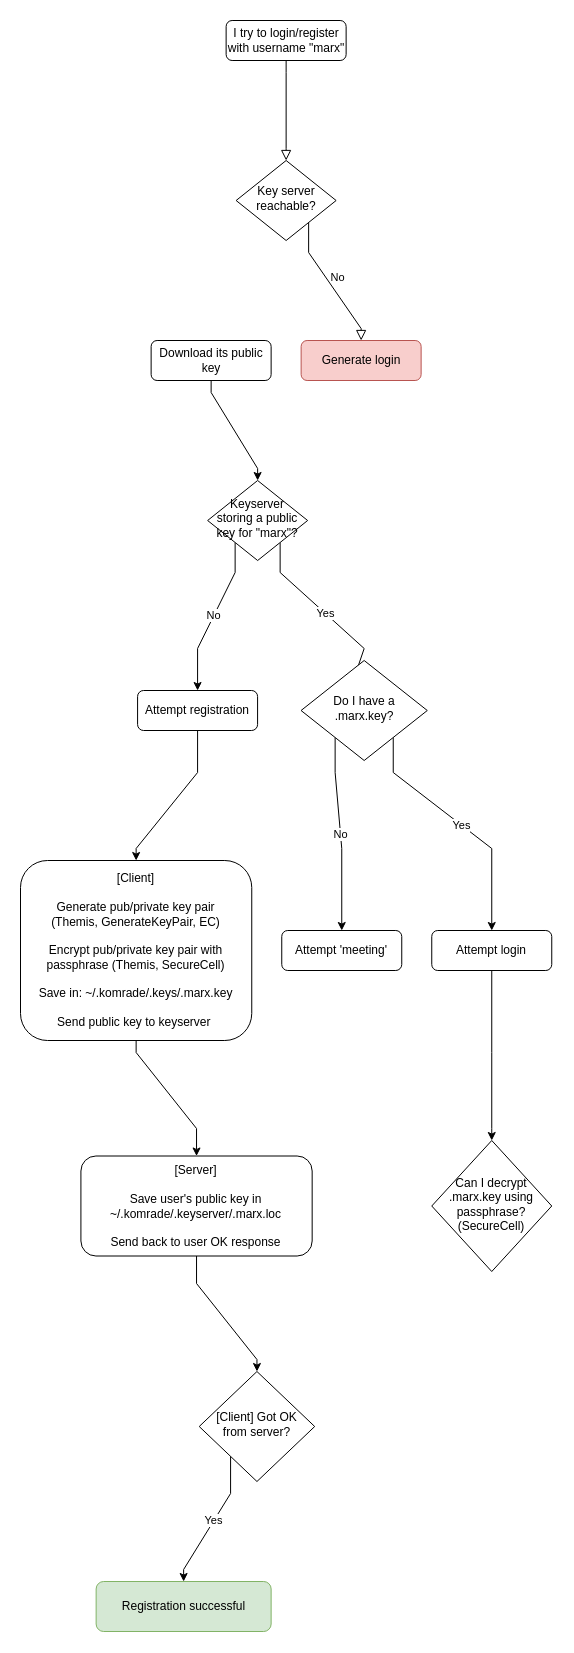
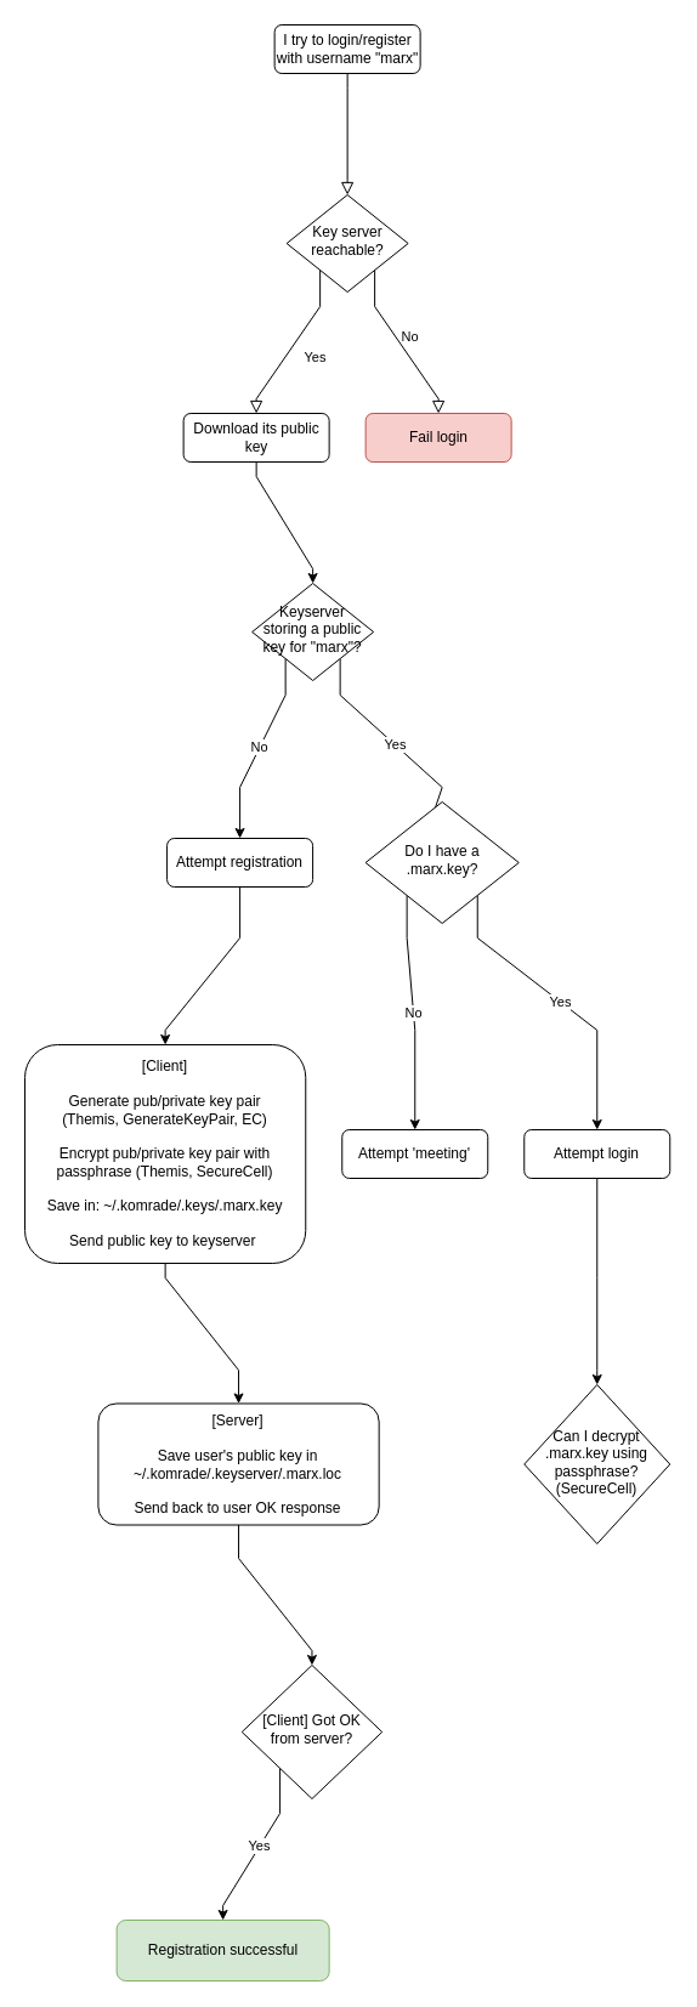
  <mxCell id="0" />
  <mxCell id="1" parent="0" />
  <mxCell id="2" value="" style="rounded=0;html=1;jettySize=auto;orthogonalLoop=1;fontSize=11;endArrow=block;endFill=0;endSize=8;strokeWidth=1;shadow=0;labelBackgroundColor=none;edgeStyle=orthogonalEdgeStyle;noEdgeStyle=1;orthogonal=1;" parent="1" source="3" target="6" edge="1"><mxGeometry relative="1" as="geometry"><Array as="points"><mxPoint x="285.625" y="72" /><mxPoint x="285.625" y="148" /></Array></mxGeometry></mxCell>
  <mxCell id="3" value="I try to login/register with username &quot;marx&quot;" style="rounded=1;whiteSpace=wrap;html=1;fontSize=12;glass=0;strokeWidth=1;shadow=0;" parent="1" vertex="1"><mxGeometry x="225.625" width="120" height="40" as="geometry" y="20" /></mxCell>
+ <mxCell id="4" value="Yes" style="rounded=0;html=1;jettySize=auto;orthogonalLoop=1;fontSize=11;endArrow=block;endFill=0;endSize=8;strokeWidth=1;shadow=0;labelBackgroundColor=none;edgeStyle=orthogonalEdgeStyle;noEdgeStyle=1;orthogonal=1;" parent="1" source="6" target="9" edge="1"><mxGeometry y="20" relative="1" as="geometry"><mxPoint as="offset" /><mxPoint x="80" y="351.538" as="targetPoint" /><Array as="points"><mxPoint x="263.125" y="252" /><mxPoint x="210.625" y="328" /></Array></mxGeometry></mxCell>
  <mxCell id="5" value="No" style="edgeStyle=orthogonalEdgeStyle;rounded=0;html=1;jettySize=auto;orthogonalLoop=1;fontSize=11;endArrow=block;endFill=0;endSize=8;strokeWidth=1;shadow=0;labelBackgroundColor=none;noEdgeStyle=1;orthogonal=1;" parent="1" source="6" target="7" edge="1"><mxGeometry y="10" relative="1" as="geometry"><mxPoint as="offset" /><Array as="points"><mxPoint x="308.125" y="252" /><mxPoint x="360.625" y="328" /></Array></mxGeometry></mxCell>
  <mxCell id="6" value="Key server reachable?" style="rhombus;whiteSpace=wrap;html=1;shadow=0;fontFamily=Helvetica;fontSize=12;align=center;strokeWidth=1;spacing=6;spacingTop=-4;" parent="1" vertex="1"><mxGeometry x="235.625" y="160" width="100" height="80" as="geometry" /></mxCell>
- <mxCell id="7" value="Generate login" style="rounded=1;whiteSpace=wrap;html=1;fontSize=12;glass=0;strokeWidth=1;shadow=0;fillColor=#f8cecc;strokeColor=#b85450;" parent="1" vertex="1"><mxGeometry x="300.625" y="340" width="120" height="40" as="geometry" /></mxCell>
+ <mxCell id="7" value="Fail login" style="rounded=1;whiteSpace=wrap;html=1;fontSize=12;glass=0;strokeWidth=1;shadow=0;fillColor=#f8cecc;strokeColor=#b85450;" parent="1" vertex="1"><mxGeometry x="300.625" y="340" width="120" height="40" as="geometry" /></mxCell>
  <mxCell id="8" style="edgeStyle=orthogonalEdgeStyle;rounded=0;orthogonalLoop=1;jettySize=auto;html=1;noEdgeStyle=1;orthogonal=1;" edge="1" parent="1" source="9" target="12"><mxGeometry relative="1" as="geometry"><Array as="points"><mxPoint x="210.625" y="392" /><mxPoint x="257.129" y="468" /></Array></mxGeometry></mxCell>
  <mxCell id="9" value="Download its public key" style="rounded=1;whiteSpace=wrap;html=1;fontSize=12;glass=0;strokeWidth=1;shadow=0;" vertex="1" parent="1"><mxGeometry x="150.625" y="340" width="120" height="40" as="geometry" /></mxCell>
  <mxCell id="10" value="No" style="edgeStyle=orthogonalEdgeStyle;rounded=0;orthogonalLoop=1;jettySize=auto;html=1;noEdgeStyle=1;orthogonal=1;" edge="1" parent="1" source="12" target="18"><mxGeometry relative="1" as="geometry"><mxPoint x="90" y="680" as="targetPoint" /><Array as="points"><mxPoint x="234.629" y="572" /><mxPoint x="197.082" y="648" /></Array></mxGeometry></mxCell>
  <mxCell id="11" value="Yes" style="edgeStyle=orthogonalEdgeStyle;rounded=0;orthogonalLoop=1;jettySize=auto;html=1;noEdgeStyle=1;orthogonal=1;entryX=0.4;entryY=0.25;entryDx=0;entryDy=0;entryPerimeter=0;" edge="1" parent="1" source="12" target="15"><mxGeometry relative="1" as="geometry"><mxPoint x="230" y="660" as="targetPoint" /><Array as="points"><mxPoint x="279.629" y="572" /><mxPoint x="363.68" y="648" /></Array></mxGeometry></mxCell>
  <mxCell id="12" value="Keyserver storing a public key for &quot;marx&quot;?" style="rhombus;whiteSpace=wrap;html=1;shadow=0;fontFamily=Helvetica;fontSize=12;align=center;strokeWidth=1;spacing=6;spacingTop=-4;" vertex="1" parent="1"><mxGeometry x="207.129" y="480" width="100" height="80" as="geometry" /></mxCell>
  <mxCell id="13" value="No" style="edgeStyle=orthogonalEdgeStyle;rounded=0;orthogonalLoop=1;jettySize=auto;html=1;noEdgeStyle=1;orthogonal=1;" edge="1" parent="1" source="15" target="16"><mxGeometry relative="1" as="geometry"><mxPoint x="460" y="980" as="targetPoint" /><Array as="points"><mxPoint x="334.625" y="772" /><mxPoint x="341.25" y="848" /></Array></mxGeometry></mxCell>
  <mxCell id="14" value="Yes" style="edgeStyle=orthogonalEdgeStyle;rounded=0;orthogonalLoop=1;jettySize=auto;html=1;noEdgeStyle=1;orthogonal=1;" edge="1" parent="1" source="15" target="20"><mxGeometry relative="1" as="geometry"><Array as="points"><mxPoint x="392.735" y="772" /><mxPoint x="491.25" y="848" /></Array></mxGeometry></mxCell>
  <mxCell id="15" value="Do I have a .marx.key?" style="rhombus;whiteSpace=wrap;html=1;shadow=0;fontFamily=Helvetica;fontSize=12;align=center;strokeWidth=1;spacing=6;spacingTop=-4;" vertex="1" parent="1"><mxGeometry x="300.57" y="660" width="126.22" height="100" as="geometry" /></mxCell>
  <mxCell id="16" value="Attempt 'meeting'" style="rounded=1;whiteSpace=wrap;html=1;fontSize=12;glass=0;strokeWidth=1;shadow=0;" vertex="1" parent="1"><mxGeometry x="281.25" y="930" width="120" height="40" as="geometry" /></mxCell>
  <mxCell id="17" style="edgeStyle=orthogonalEdgeStyle;rounded=0;orthogonalLoop=1;jettySize=auto;html=1;noEdgeStyle=1;orthogonal=1;entryX=0.5;entryY=0;entryDx=0;entryDy=0;" edge="1" parent="1" source="18" target="22"><mxGeometry relative="1" as="geometry"><mxPoint x="135.625" y="840" as="targetPoint" /><Array as="points"><mxPoint x="197.082" y="772" /><mxPoint x="135.625" y="848" /></Array></mxGeometry></mxCell>
  <mxCell id="18" value="Attempt registration" style="rounded=1;whiteSpace=wrap;html=1;fontSize=12;glass=0;strokeWidth=1;shadow=0;" vertex="1" parent="1"><mxGeometry x="137.082" y="690" width="120" height="40" as="geometry" /></mxCell>
  <mxCell id="19" style="edgeStyle=orthogonalEdgeStyle;rounded=0;orthogonalLoop=1;jettySize=auto;html=1;noEdgeStyle=1;orthogonal=1;entryX=0.5;entryY=0;entryDx=0;entryDy=0;" edge="1" parent="1" source="20" target="23"><mxGeometry relative="1" as="geometry"><mxPoint x="441.25" y="1089" as="targetPoint" /><Array as="points"><mxPoint x="491.25" y="1052" /><mxPoint x="491.25" y="1128" /></Array></mxGeometry></mxCell>
  <mxCell id="20" value="Attempt login" style="rounded=1;whiteSpace=wrap;html=1;fontSize=12;glass=0;strokeWidth=1;shadow=0;" vertex="1" parent="1"><mxGeometry x="431.25" y="930" width="120" height="40" as="geometry" /></mxCell>
  <mxCell id="21" style="edgeStyle=orthogonalEdgeStyle;rounded=0;orthogonalLoop=1;jettySize=auto;html=1;noEdgeStyle=1;orthogonal=1;entryX=0.5;entryY=0;entryDx=0;entryDy=0;" edge="1" parent="1" source="22" target="26"><mxGeometry relative="1" as="geometry"><mxPoint x="170.675" y="1140" as="targetPoint" /><Array as="points"><mxPoint x="135.625" y="1052" /><mxPoint x="196.042" y="1128" /></Array></mxGeometry></mxCell>
  <mxCell id="22" value="&lt;div&gt;&lt;span&gt;[Client]&lt;/span&gt;&lt;/div&gt;&lt;div&gt;&lt;span&gt;&lt;br&gt;&lt;/span&gt;&lt;/div&gt;&lt;span&gt;Generate pub/private key pair&lt;br&gt;(Themis, GenerateKeyPair, EC)&lt;br&gt;&lt;/span&gt;&lt;br&gt;&lt;span&gt;Encrypt pub/private key pair with passphrase&amp;nbsp;&lt;/span&gt;&lt;span&gt;(Themis, SecureCell)&lt;br&gt;&lt;/span&gt;&lt;br&gt;&lt;span&gt;Save in:&amp;nbsp;&lt;/span&gt;&lt;span&gt;~/.komrade/.keys/.marx.key&lt;br&gt;&lt;br&gt;&lt;/span&gt;Send public key to keyserver&lt;span&gt;&amp;nbsp;&lt;/span&gt;" style="rounded=1;whiteSpace=wrap;html=1;fontSize=12;glass=0;strokeWidth=1;shadow=0;align=center;" vertex="1" parent="1"><mxGeometry y="860" width="231.25" height="180" as="geometry" x="20" /></mxCell>
  <mxCell id="23" value="Can I decrypt .marx.key using passphrase? (SecureCell)" style="rhombus;whiteSpace=wrap;html=1;shadow=0;fontFamily=Helvetica;fontSize=12;align=center;strokeWidth=1;spacing=6;spacingTop=-4;" vertex="1" parent="1"><mxGeometry x="431.25" y="1140" width="120" height="131" as="geometry" /></mxCell>
  <mxCell id="24" value="Registration successful" style="rounded=1;whiteSpace=wrap;html=1;fontSize=12;glass=0;strokeWidth=1;shadow=0;fillColor=#d5e8d4;strokeColor=#82b366;" vertex="1" parent="1"><mxGeometry x="95.625" y="1581" width="175" height="50" as="geometry" /></mxCell>
  <mxCell id="25" style="edgeStyle=orthogonalEdgeStyle;rounded=0;orthogonalLoop=1;jettySize=auto;html=1;noEdgeStyle=1;orthogonal=1;" edge="1" parent="1" source="26" target="28"><mxGeometry relative="1" as="geometry"><Array as="points"><mxPoint x="196.042" y="1283" /><mxPoint x="256.458" y="1359" /></Array></mxGeometry></mxCell>
  <mxCell id="26" value="&lt;div&gt;&lt;span&gt;[Server]&lt;/span&gt;&lt;/div&gt;&lt;div&gt;&lt;span&gt;&lt;br&gt;&lt;/span&gt;&lt;/div&gt;&lt;div&gt;Save user's public key in&lt;/div&gt;&lt;div&gt;~/.komrade/.keyserver/.marx.loc&lt;/div&gt;&lt;div&gt;&lt;br&gt;&lt;/div&gt;&lt;div&gt;&lt;div&gt;Send back to user OK response&lt;/div&gt;&lt;/div&gt;" style="rounded=1;whiteSpace=wrap;html=1;fontSize=12;glass=0;strokeWidth=1;shadow=0;align=center;" vertex="1" parent="1"><mxGeometry x="80.417" y="1155.5" width="231.25" height="100" as="geometry" /></mxCell>
  <mxCell id="27" value="Yes" style="edgeStyle=orthogonalEdgeStyle;rounded=0;orthogonalLoop=1;jettySize=auto;html=1;noEdgeStyle=1;orthogonal=1;" edge="1" parent="1" source="28" target="24"><mxGeometry relative="1" as="geometry"><Array as="points"><mxPoint x="230.093" y="1493" /><mxPoint x="183.125" y="1569" /></Array></mxGeometry></mxCell>
  <mxCell id="28" value="[Client] Got OK from server?" style="rhombus;whiteSpace=wrap;html=1;shadow=0;fontFamily=Helvetica;fontSize=12;align=center;strokeWidth=1;spacing=6;spacingTop=-4;" vertex="1" parent="1"><mxGeometry x="198.728" y="1371" width="115.46" height="110" as="geometry" /></mxCell>
